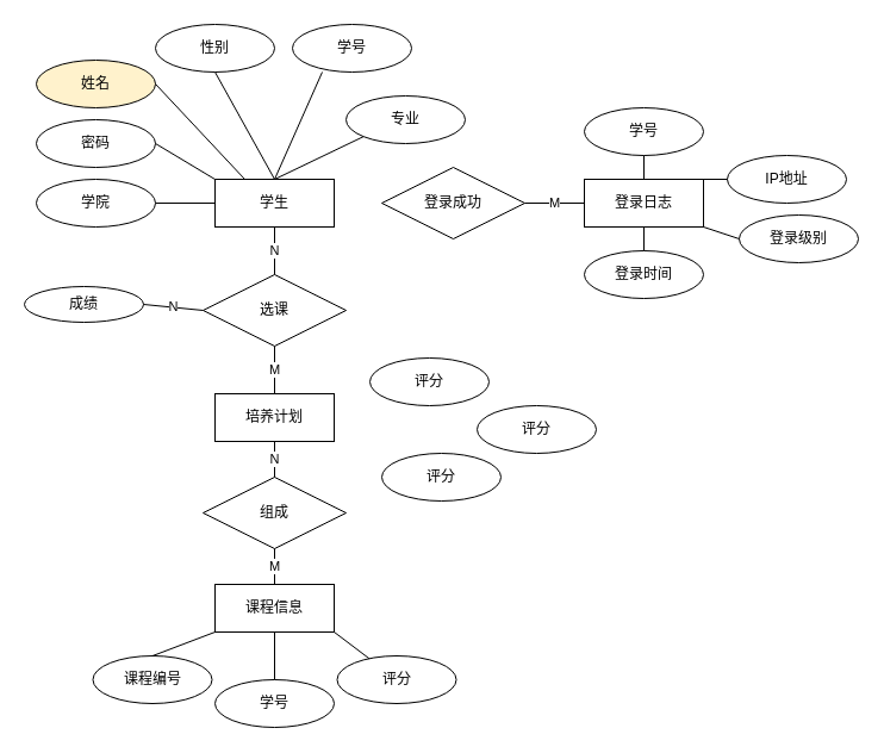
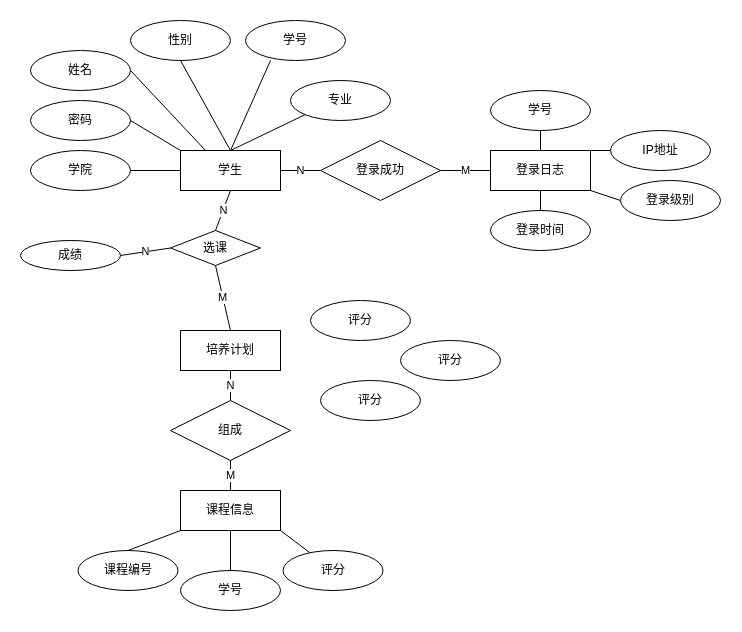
  <mxCell id="0" />
  <mxCell id="1" parent="0" />
  <mxCell id="2" value="学号" style="ellipse;whiteSpace=wrap;html=1;align=center;" vertex="1" parent="1"><mxGeometry x="245" y="20" width="100" height="40" as="geometry" /></mxCell>
  <mxCell id="3" value="专业" style="ellipse;whiteSpace=wrap;html=1;align=center;" vertex="1" parent="1"><mxGeometry x="290" y="80" width="100" height="40" as="geometry" /></mxCell>
  <mxCell id="4" value="学生" style="whiteSpace=wrap;html=1;align=center;" vertex="1" parent="1"><mxGeometry x="180" y="150" width="100" height="40" as="geometry" /></mxCell>
  <mxCell id="5" value="性别" style="ellipse;whiteSpace=wrap;html=1;align=center;" vertex="1" parent="1"><mxGeometry x="130" y="20" width="100" height="40" as="geometry" /></mxCell>
  <mxCell id="6" value="密码" style="ellipse;whiteSpace=wrap;html=1;align=center;" vertex="1" parent="1"><mxGeometry x="30" y="100" width="100" height="40" as="geometry" /></mxCell>
- <mxCell id="7" value="姓名" style="ellipse;whiteSpace=wrap;html=1;align=center;fillColor=#fff2cc;" vertex="1" parent="1"><mxGeometry x="30" y="50" width="100" height="40" as="geometry" /></mxCell>
+ <mxCell id="7" value="姓名" style="ellipse;whiteSpace=wrap;html=1;align=center;" vertex="1" parent="1"><mxGeometry x="30" y="50" width="100" height="40" as="geometry" /></mxCell>
  <mxCell id="8" value="学院" style="ellipse;whiteSpace=wrap;html=1;align=center;" vertex="1" parent="1"><mxGeometry x="30" y="150" width="100" height="40" as="geometry" /></mxCell>
  <mxCell id="9" value="成绩" style="ellipse;whiteSpace=wrap;html=1;align=center;" vertex="1" parent="1"><mxGeometry x="20" y="240" width="100" height="30" as="geometry" /></mxCell>
- <mxCell id="10" value="选课" style="shape=rhombus;perimeter=rhombusPerimeter;whiteSpace=wrap;html=1;align=center;" vertex="1" parent="1"><mxGeometry x="170" y="230" width="120" height="60" as="geometry" /></mxCell>
+ <mxCell id="10" value="选课" style="shape=rhombus;perimeter=rhombusPerimeter;whiteSpace=wrap;html=1;align=center;" vertex="1" parent="1"><mxGeometry x="170" y="230" width="90" height="35" as="geometry" /></mxCell>
  <mxCell id="11" value="学号" style="ellipse;whiteSpace=wrap;html=1;align=center;" vertex="1" parent="1"><mxGeometry x="490" y="90" width="100" height="40" as="geometry" /></mxCell>
  <mxCell id="12" value="培养计划" style="whiteSpace=wrap;html=1;align=center;" vertex="1" parent="1"><mxGeometry x="180" y="330" width="100" height="40" as="geometry" /></mxCell>
  <mxCell id="13" value="M" style="endArrow=none;html=1;rounded=0;exitX=0.5;exitY=1;exitDx=0;exitDy=0;entryX=0.5;entryY=0;entryDx=0;entryDy=0;" edge="1" parent="1" source="10" target="12"><mxGeometry relative="1" as="geometry"><mxPoint x="250" y="330" as="sourcePoint" /><mxPoint x="410" y="330" as="targetPoint" /></mxGeometry></mxCell>
  <mxCell id="14" value="N" style="endArrow=none;html=1;rounded=0;exitX=0.5;exitY=1;exitDx=0;exitDy=0;entryX=0.5;entryY=0;entryDx=0;entryDy=0;" edge="1" parent="1" source="4" target="10"><mxGeometry relative="1" as="geometry"><mxPoint x="240" y="330" as="sourcePoint" /><mxPoint x="240" y="390" as="targetPoint" /></mxGeometry></mxCell>
  <mxCell id="15" value="登录日志" style="whiteSpace=wrap;html=1;align=center;" vertex="1" parent="1"><mxGeometry x="490" y="150" width="100" height="40" as="geometry" /></mxCell>
  <mxCell id="16" value="课程信息" style="whiteSpace=wrap;html=1;align=center;" vertex="1" parent="1"><mxGeometry x="180" y="490" width="100" height="40" as="geometry" /></mxCell>
  <mxCell id="17" value="组成" style="shape=rhombus;perimeter=rhombusPerimeter;whiteSpace=wrap;html=1;align=center;" vertex="1" parent="1"><mxGeometry x="170" y="400" width="120" height="60" as="geometry" /></mxCell>
  <mxCell id="18" value="N" style="endArrow=none;html=1;rounded=0;exitX=0.5;exitY=1;exitDx=0;exitDy=0;entryX=0.5;entryY=0;entryDx=0;entryDy=0;" edge="1" parent="1" source="12" target="17"><mxGeometry relative="1" as="geometry"><mxPoint x="240" y="330" as="sourcePoint" /><mxPoint x="240" y="390" as="targetPoint" /></mxGeometry></mxCell>
  <mxCell id="19" value="M" style="endArrow=none;html=1;rounded=0;exitX=0.5;exitY=1;exitDx=0;exitDy=0;entryX=0.5;entryY=0;entryDx=0;entryDy=0;" edge="1" parent="1" source="17" target="16"><mxGeometry relative="1" as="geometry"><mxPoint x="240" y="430" as="sourcePoint" /><mxPoint x="240" y="490" as="targetPoint" /></mxGeometry></mxCell>
  <mxCell id="20" value="N" style="endArrow=none;html=1;rounded=0;exitX=1;exitY=0.5;exitDx=0;exitDy=0;entryX=0;entryY=0.5;entryDx=0;entryDy=0;" edge="1" parent="1" source="9" target="10"><mxGeometry relative="1" as="geometry"><mxPoint x="240" y="200" as="sourcePoint" /><mxPoint x="240" y="240" as="targetPoint" /></mxGeometry></mxCell>
  <mxCell id="21" value="" style="endArrow=none;html=1;rounded=0;entryX=0;entryY=0.5;entryDx=0;entryDy=0;" edge="1" parent="1" target="4"><mxGeometry relative="1" as="geometry"><mxPoint x="130" y="170" as="sourcePoint" /><mxPoint x="290" y="170" as="targetPoint" /></mxGeometry></mxCell>
  <mxCell id="22" value="" style="endArrow=none;html=1;rounded=0;entryX=0;entryY=0;entryDx=0;entryDy=0;" edge="1" parent="1" target="4"><mxGeometry relative="1" as="geometry"><mxPoint x="130" y="120" as="sourcePoint" /><mxPoint x="290" y="120" as="targetPoint" /></mxGeometry></mxCell>
  <mxCell id="23" value="" style="endArrow=none;html=1;rounded=0;entryX=0.25;entryY=0;entryDx=0;entryDy=0;" edge="1" parent="1" target="4"><mxGeometry relative="1" as="geometry"><mxPoint x="130" y="70" as="sourcePoint" /><mxPoint x="290" y="70" as="targetPoint" /></mxGeometry></mxCell>
  <mxCell id="24" value="" style="endArrow=none;html=1;rounded=0;exitX=0.5;exitY=1;exitDx=0;exitDy=0;entryX=0.5;entryY=0;entryDx=0;entryDy=0;" edge="1" parent="1" source="5" target="4"><mxGeometry relative="1" as="geometry"><mxPoint x="220" y="80" as="sourcePoint" /><mxPoint x="380" y="80" as="targetPoint" /></mxGeometry></mxCell>
  <mxCell id="25" value="" style="endArrow=none;html=1;rounded=0;entryX=0.5;entryY=0;entryDx=0;entryDy=0;" edge="1" parent="1" target="4"><mxGeometry relative="1" as="geometry"><mxPoint x="270" y="60" as="sourcePoint" /><mxPoint x="500" y="80" as="targetPoint" /></mxGeometry></mxCell>
  <mxCell id="26" value="" style="endArrow=none;html=1;rounded=0;exitX=0.5;exitY=0;exitDx=0;exitDy=0;entryX=0;entryY=1;entryDx=0;entryDy=0;" edge="1" parent="1" source="4" target="3"><mxGeometry relative="1" as="geometry"><mxPoint x="290" y="140" as="sourcePoint" /><mxPoint x="450" y="140" as="targetPoint" /></mxGeometry></mxCell>
  <mxCell id="27" value="课程编号" style="ellipse;whiteSpace=wrap;html=1;align=center;" vertex="1" parent="1"><mxGeometry x="77.5" y="550" width="100" height="40" as="geometry" /></mxCell>
  <mxCell id="28" value="学号" style="ellipse;whiteSpace=wrap;html=1;align=center;" vertex="1" parent="1"><mxGeometry x="180" y="570" width="100" height="40" as="geometry" /></mxCell>
  <mxCell id="29" value="评分" style="ellipse;whiteSpace=wrap;html=1;align=center;" vertex="1" parent="1"><mxGeometry x="282.5" y="550" width="100" height="40" as="geometry" /></mxCell>
  <mxCell id="30" value="登录成功" style="shape=rhombus;perimeter=rhombusPerimeter;whiteSpace=wrap;html=1;align=center;" vertex="1" parent="1"><mxGeometry x="320" y="140" width="120" height="60" as="geometry" /></mxCell>
+ <mxCell id="31" value="N" style="endArrow=none;html=1;rounded=0;exitX=1;exitY=0.5;exitDx=0;exitDy=0;entryX=0;entryY=0.5;entryDx=0;entryDy=0;" edge="1" parent="1" source="4" target="30"><mxGeometry relative="1" as="geometry"><mxPoint x="240" y="160" as="sourcePoint" /><mxPoint x="315" y="170" as="targetPoint" /></mxGeometry></mxCell>
  <mxCell id="32" value="M" style="endArrow=none;html=1;rounded=0;exitX=1;exitY=0.5;exitDx=0;exitDy=0;entryX=0;entryY=0.5;entryDx=0;entryDy=0;" edge="1" parent="1" source="30" target="15"><mxGeometry relative="1" as="geometry"><mxPoint x="290" y="180" as="sourcePoint" /><mxPoint x="330" y="180" as="targetPoint" /></mxGeometry></mxCell>
  <mxCell id="33" value="登录时间" style="ellipse;whiteSpace=wrap;html=1;align=center;" vertex="1" parent="1"><mxGeometry x="490" y="210" width="100" height="40" as="geometry" /></mxCell>
  <mxCell id="34" value="登录级别" style="ellipse;whiteSpace=wrap;html=1;align=center;" vertex="1" parent="1"><mxGeometry x="620" y="180" width="100" height="40" as="geometry" /></mxCell>
  <mxCell id="35" value="IP地址" style="ellipse;whiteSpace=wrap;html=1;align=center;" vertex="1" parent="1"><mxGeometry x="610" y="130" width="100" height="40" as="geometry" /></mxCell>
  <mxCell id="36" value="" style="endArrow=none;html=1;rounded=0;exitX=0.5;exitY=0;exitDx=0;exitDy=0;entryX=0.5;entryY=1;entryDx=0;entryDy=0;" edge="1" parent="1" source="15" target="11"><mxGeometry relative="1" as="geometry"><mxPoint x="240" y="160" as="sourcePoint" /><mxPoint x="314.645" y="124.142" as="targetPoint" /></mxGeometry></mxCell>
  <mxCell id="37" value="" style="endArrow=none;html=1;rounded=0;exitX=1;exitY=0;exitDx=0;exitDy=0;entryX=0;entryY=0.5;entryDx=0;entryDy=0;exitPerimeter=0;" edge="1" parent="1" source="15" target="35"><mxGeometry relative="1" as="geometry"><mxPoint x="560" y="170" as="sourcePoint" /><mxPoint x="560" y="130" as="targetPoint" /></mxGeometry></mxCell>
  <mxCell id="38" value="" style="endArrow=none;html=1;rounded=0;exitX=0;exitY=0.5;exitDx=0;exitDy=0;entryX=1;entryY=1;entryDx=0;entryDy=0;" edge="1" parent="1" source="34" target="15"><mxGeometry relative="1" as="geometry"><mxPoint x="570" y="180" as="sourcePoint" /><mxPoint x="570" y="140" as="targetPoint" /></mxGeometry></mxCell>
  <mxCell id="39" value="" style="endArrow=none;html=1;rounded=0;exitX=0.5;exitY=0;exitDx=0;exitDy=0;entryX=0.5;entryY=1;entryDx=0;entryDy=0;" edge="1" parent="1" source="33" target="15"><mxGeometry relative="1" as="geometry"><mxPoint x="580" y="190" as="sourcePoint" /><mxPoint x="580" y="150" as="targetPoint" /></mxGeometry></mxCell>
  <mxCell id="40" value="评分" style="ellipse;whiteSpace=wrap;html=1;align=center;" vertex="1" parent="1"><mxGeometry x="310" y="300" width="100" height="40" as="geometry" /></mxCell>
  <mxCell id="41" value="评分" style="ellipse;whiteSpace=wrap;html=1;align=center;" vertex="1" parent="1"><mxGeometry x="400" y="340" width="100" height="40" as="geometry" /></mxCell>
  <mxCell id="42" value="评分" style="ellipse;whiteSpace=wrap;html=1;align=center;" vertex="1" parent="1"><mxGeometry x="320" y="380" width="100" height="40" as="geometry" /></mxCell>
  <mxCell id="43" value="" style="endArrow=none;html=1;rounded=0;entryX=0.5;entryY=0;entryDx=0;entryDy=0;" edge="1" parent="1" target="27"><mxGeometry relative="1" as="geometry"><mxPoint x="180" y="530" as="sourcePoint" /><mxPoint x="190" y="180" as="targetPoint" /></mxGeometry></mxCell>
  <mxCell id="44" value="" style="endArrow=none;html=1;rounded=0;entryX=0.5;entryY=0;entryDx=0;entryDy=0;exitX=0.5;exitY=1;exitDx=0;exitDy=0;" edge="1" parent="1" source="16" target="28"><mxGeometry relative="1" as="geometry"><mxPoint x="190" y="540" as="sourcePoint" /><mxPoint x="140" y="580" as="targetPoint" /></mxGeometry></mxCell>
  <mxCell id="45" value="" style="endArrow=none;html=1;rounded=0;" edge="1" parent="1" target="29"><mxGeometry relative="1" as="geometry"><mxPoint x="280" y="530" as="sourcePoint" /><mxPoint x="150" y="590" as="targetPoint" /></mxGeometry></mxCell>
